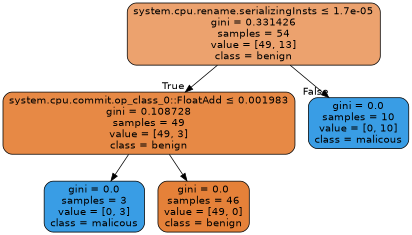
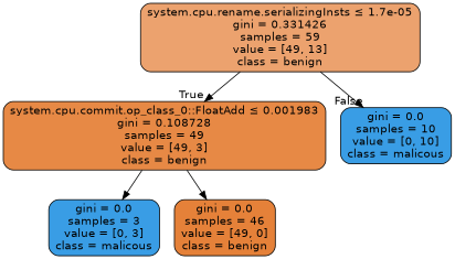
  digraph {
    node [color=black fillcolor="#399de5" fontname=helvetica shape=box style="filled, rounded"]
    edge [fontname=helvetica]
-   n1 [fillcolor="#eca26e" label=<system.cpu.rename.serializingInsts &le; 1.7e-05<br/>gini = 0.331426<br/>samples = 54<br/>value = [49, 13]<br/>class = benign>]
+   n1 [fillcolor="#eca26e" label=<system.cpu.rename.serializingInsts &le; 1.7e-05<br/>gini = 0.331426<br/>samples = 59<br/>value = [49, 13]<br/>class = benign>]
    n2 [fillcolor="#e78945" label=<system.cpu.commit.op_class_0::FloatAdd &le; 0.001983<br/>gini = 0.108728<br/>samples = 49<br/>value = [49, 3]<br/>class = benign>]
    n3 [label=<gini = 0.0<br/>samples = 10<br/>value = [0, 10]<br/>class = malicous>]
    n4 [label=<gini = 0.0<br/>samples = 3<br/>value = [0, 3]<br/>class = malicous>]
    n5 [fillcolor="#e58139" label=<gini = 0.0<br/>samples = 46<br/>value = [49, 0]<br/>class = benign>]
    n1 -> n2 [headlabel=True labelangle=45 labeldistance=2.5]
    n1 -> n3 [headlabel=False labelangle=-45 labeldistance=2.5]
    n2 -> n4
    n2 -> n5
  }
